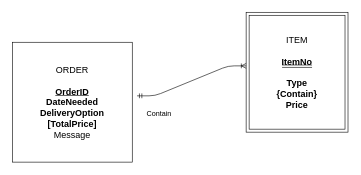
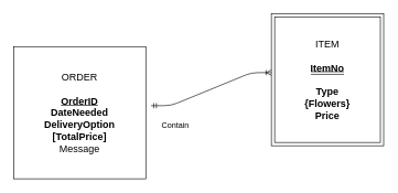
  <mxCell id="0" />
  <mxCell id="1" parent="0" />
  <mxCell id="2" value="&lt;font style=&quot;font-size: 15px&quot;&gt;ORDER&lt;br&gt;&lt;br&gt;&lt;u&gt;&lt;b&gt;OrderID&lt;/b&gt;&lt;/u&gt;&lt;br&gt;&lt;b&gt;DateNeeded&lt;br&gt;DeliveryOption&lt;/b&gt;&lt;br&gt;&lt;b&gt;[TotalPrice]&lt;/b&gt;&lt;br&gt;Message&lt;/font&gt;" style="whiteSpace=wrap;html=1;align=center;" vertex="1" parent="1"><mxGeometry x="20" y="70" width="200" height="200" as="geometry" /></mxCell>
- <mxCell id="3" value="&lt;span style=&quot;font-size: 15px&quot;&gt;ITEM&lt;br&gt;&lt;br&gt;&lt;b&gt;ItemNo&lt;br&gt;&lt;br&gt;Type&lt;br&gt;{Contain}&lt;br&gt;Price&lt;/b&gt;&lt;br&gt;&lt;/span&gt;" style="shape=ext;margin=3;double=1;whiteSpace=wrap;html=1;align=center;" vertex="1" parent="1"><mxGeometry x="410" y="20" width="170" height="200" as="geometry" /></mxCell>
+ <mxCell id="3" value="&lt;span style=&quot;font-size: 15px&quot;&gt;ITEM&lt;br&gt;&lt;br&gt;&lt;b&gt;ItemNo&lt;br&gt;&lt;br&gt;Type&lt;br&gt;{Flowers}&lt;br&gt;Price&lt;/b&gt;&lt;br&gt;&lt;/span&gt;" style="shape=ext;margin=3;double=1;whiteSpace=wrap;html=1;align=center;" vertex="1" parent="1"><mxGeometry x="410" y="20" width="170" height="200" as="geometry" /></mxCell>
  <mxCell id="4" value="" style="shape=link;html=1;" edge="1" parent="1"><mxGeometry width="100" relative="1" as="geometry"><mxPoint x="470" y="110" as="sourcePoint" /><mxPoint x="520" y="110" as="targetPoint" /></mxGeometry></mxCell>
  <mxCell id="5" value="" style="edgeStyle=entityRelationEdgeStyle;fontSize=12;html=1;endArrow=ERoneToMany;startArrow=ERmandOne;exitX=1.04;exitY=0.447;exitDx=0;exitDy=0;exitPerimeter=0;entryX=0;entryY=0.447;entryDx=0;entryDy=0;entryPerimeter=0;" edge="1" parent="1" source="2" target="3"><mxGeometry width="100" height="100" relative="1" as="geometry"><mxPoint x="270" y="170" as="sourcePoint" /><mxPoint x="370" y="70" as="targetPoint" /></mxGeometry></mxCell>
  <mxCell id="6" value="Contain" style="text;html=1;strokeColor=none;fillColor=none;align=center;verticalAlign=middle;whiteSpace=wrap;rounded=0;" vertex="1" parent="1"><mxGeometry x="245" y="180" width="40" height="20" as="geometry" /></mxCell>
